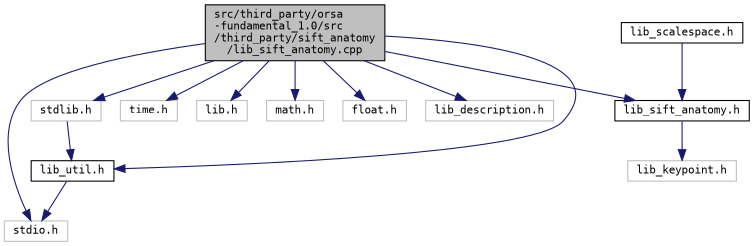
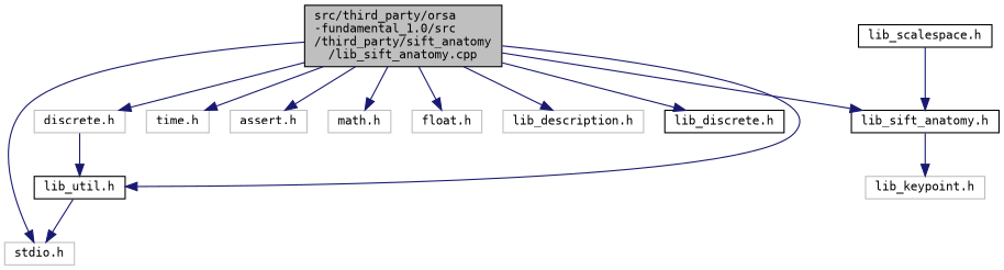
  digraph {
    fontname="DejaVu Sans Mono"
    node [color=grey75 fillcolor=white fontname="DejaVu Sans Mono" fontsize=10 shape=record style=filled]
    edge [color=midnightblue fontname="DejaVu Sans Mono" fontsize=10 labelfontname=Helvetica labelfontsize=10 style=solid]
    n1 [color=black fillcolor=grey75 fontcolor=black height=0.2 label="src/third_party/orsa\l-fundamental_1.0/src\l/third_party/sift_anatomy\l/lib_sift_anatomy.cpp" width=0.4]
    n2 [height=0.2 label="stdio.h" width=0.4]
-   n3 [height=0.2 label="stdlib.h" width=0.4]
+   n3 [height=0.2 label="discrete.h" width=0.4]
    n4 [height=0.2 label="time.h" width=0.4]
-   n5 [height=0.2 label="lib.h" width=0.4]
+   n5 [height=0.2 label="assert.h" width=0.4]
    n6 [height=0.2 label="math.h" width=0.4]
    n7 [height=0.2 label="float.h" width=0.4]
    n8 [height=0.2 label="lib_description.h" width=0.4]
+   n9 [color=black height=0.2 label="lib_discrete.h" width=0.4]
    n10 [color=black height=0.2 label="lib_sift_anatomy.h" width=0.4]
    n11 [color=black height=0.2 label="lib_util.h" width=0.4]
    n12 [height=0.2 label="lib_keypoint.h" width=0.4]
    n13 [color=black height=0.2 label="lib_scalespace.h" width=0.4]
    n1 -> n2
    n1 -> n3
    n1 -> n4
    n1 -> n5
    n1 -> n6
    n1 -> n7
    n1 -> n8
+   n1 -> n9
    n1 -> n10
    n1 -> n11
    n3 -> n11
    n10 -> n12
    n11 -> n2
    n13 -> n10
  }
